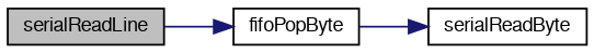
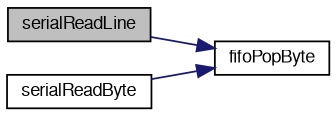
  digraph {
    rankdir=LR
    node [color=black fillcolor=white fontname=FreeSans fontsize=10 shape=record style=filled]
    edge [color=midnightblue fontname=FreeSans fontsize=10 labelfontname=FreeSans labelfontsize=10 style=solid]
    n1 [fillcolor=grey75 fontcolor=black height=0.2 label=serialReadLine width=0.4]
    n2 [height=0.2 label=fifoPopByte width=0.4]
    n3 [height=0.2 label=serialReadByte width=0.4]
    n1 -> n2
-   n2 -> n3
+   n3 -> n2
  }
